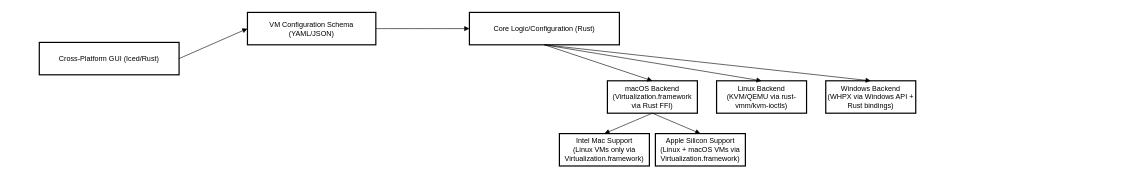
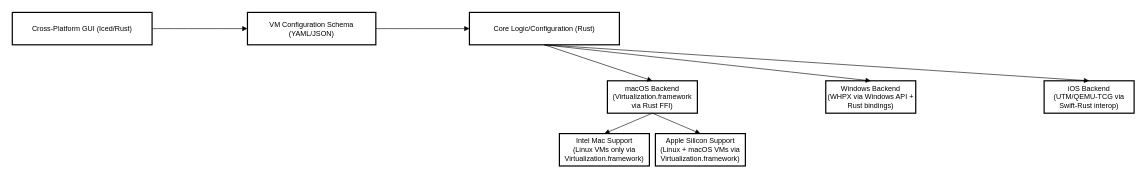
  <mxCell id="0" />
  <mxCell id="1" parent="0" />
  <mxCell id="2" value="Core Logic/Configuration (Rust)" style="whiteSpace=wrap;strokeWidth=2;" vertex="1" parent="1"><mxGeometry x="782" y="20" width="250" height="54" as="geometry" /></mxCell>
  <mxCell id="3" value="macOS Backend&#10;(Virtualization.framework via Rust FFI)" style="whiteSpace=wrap;strokeWidth=2;" vertex="1" parent="1"><mxGeometry x="1012" y="134" width="150" height="54" as="geometry" /></mxCell>
- <mxCell id="4" value="Linux Backend&#10;(KVM/QEMU via rust-vmm/kvm-ioctls)" style="whiteSpace=wrap;strokeWidth=2;" vertex="1" parent="1"><mxGeometry x="1194" y="134" width="150" height="54" as="geometry" /></mxCell>
  <mxCell id="5" value="Windows Backend&#10;(WHPX via Windows API + Rust bindings)" style="whiteSpace=wrap;strokeWidth=2;" vertex="1" parent="1"><mxGeometry x="1376" y="134" width="150" height="54" as="geometry" /></mxCell>
- <mxCell id="6" value="Cross-Platform GUI (Iced/Rust)" style="whiteSpace=wrap;strokeWidth=2;" vertex="1" parent="1"><mxGeometry x="65" y="70" width="233" height="54" as="geometry" /></mxCell>
+ <mxCell id="6" value="Cross-Platform GUI (Iced/Rust)" style="whiteSpace=wrap;strokeWidth=2;" vertex="1" parent="1"><mxGeometry x="20" y="20" width="233" height="54" as="geometry" /></mxCell>
+ <mxCell id="7" value="iOS Backend&#10;(UTM/QEMU-TCG via Swift-Rust interop)" style="whiteSpace=wrap;strokeWidth=2;" vertex="1" parent="1"><mxGeometry x="1740" y="134" width="150" height="54" as="geometry" /></mxCell>
  <mxCell id="8" value="VM Configuration Schema&#10;(YAML/JSON)" style="whiteSpace=wrap;strokeWidth=2;" vertex="1" parent="1"><mxGeometry x="412" y="20" width="214" height="54" as="geometry" /></mxCell>
  <mxCell id="9" value="" style="curved=1;startArrow=none;endArrow=block;exitX=1;exitY=0.5;entryX=0;entryY=0.5;" edge="1" parent="1" source="6" target="8"><mxGeometry relative="1" as="geometry"><Array as="points" /></mxGeometry></mxCell>
  <mxCell id="10" value="" style="curved=1;startArrow=none;endArrow=block;exitX=1;exitY=0.5;entryX=0;entryY=0.5;" edge="1" parent="1" source="8" target="2"><mxGeometry relative="1" as="geometry"><Array as="points" /></mxGeometry></mxCell>
  <mxCell id="11" value="" style="curved=1;startArrow=none;endArrow=block;exitX=0.5;exitY=1;entryX=0.5;entryY=0;" edge="1" parent="1" source="2" target="3"><mxGeometry relative="1" as="geometry"><Array as="points" /></mxGeometry></mxCell>
- <mxCell id="12" value="" style="curved=1;startArrow=none;endArrow=block;exitX=0.5;exitY=1;entryX=0.5;entryY=0;" edge="1" parent="1" source="2" target="4"><mxGeometry relative="1" as="geometry"><Array as="points" /></mxGeometry></mxCell>
  <mxCell id="13" value="" style="curved=1;startArrow=none;endArrow=block;exitX=0.5;exitY=1;entryX=0.5;entryY=0;" edge="1" parent="1" source="2" target="5"><mxGeometry relative="1" as="geometry"><Array as="points" /></mxGeometry></mxCell>
+ <mxCell id="14" value="" style="curved=1;startArrow=none;endArrow=block;exitX=0.5;exitY=1;entryX=0.5;entryY=0;" edge="1" parent="1" source="2" target="7"><mxGeometry relative="1" as="geometry"><Array as="points" /></mxGeometry></mxCell>
  <mxCell id="15" value="Intel Mac Support&#10;(Linux VMs only via Virtualization.framework)" style="whiteSpace=wrap;strokeWidth=2;" vertex="1" parent="1"><mxGeometry x="932" y="222" width="150" height="54" as="geometry" /></mxCell>
  <mxCell id="16" value="Apple Silicon Support&#10;(Linux + macOS VMs via Virtualization.framework)" style="whiteSpace=wrap;strokeWidth=2;" vertex="1" parent="1"><mxGeometry x="1092" y="222" width="150" height="54" as="geometry" /></mxCell>
  <mxCell id="17" value="" style="curved=1;startArrow=none;endArrow=block;exitX=0.5;exitY=1;entryX=0.5;entryY=0;" edge="1" parent="1" source="3" target="15"><mxGeometry relative="1" as="geometry"><Array as="points" /></mxGeometry></mxCell>
  <mxCell id="18" value="" style="curved=1;startArrow=none;endArrow=block;exitX=0.5;exitY=1;entryX=0.5;entryY=0;" edge="1" parent="1" source="3" target="16"><mxGeometry relative="1" as="geometry"><Array as="points" /></mxGeometry></mxCell>
